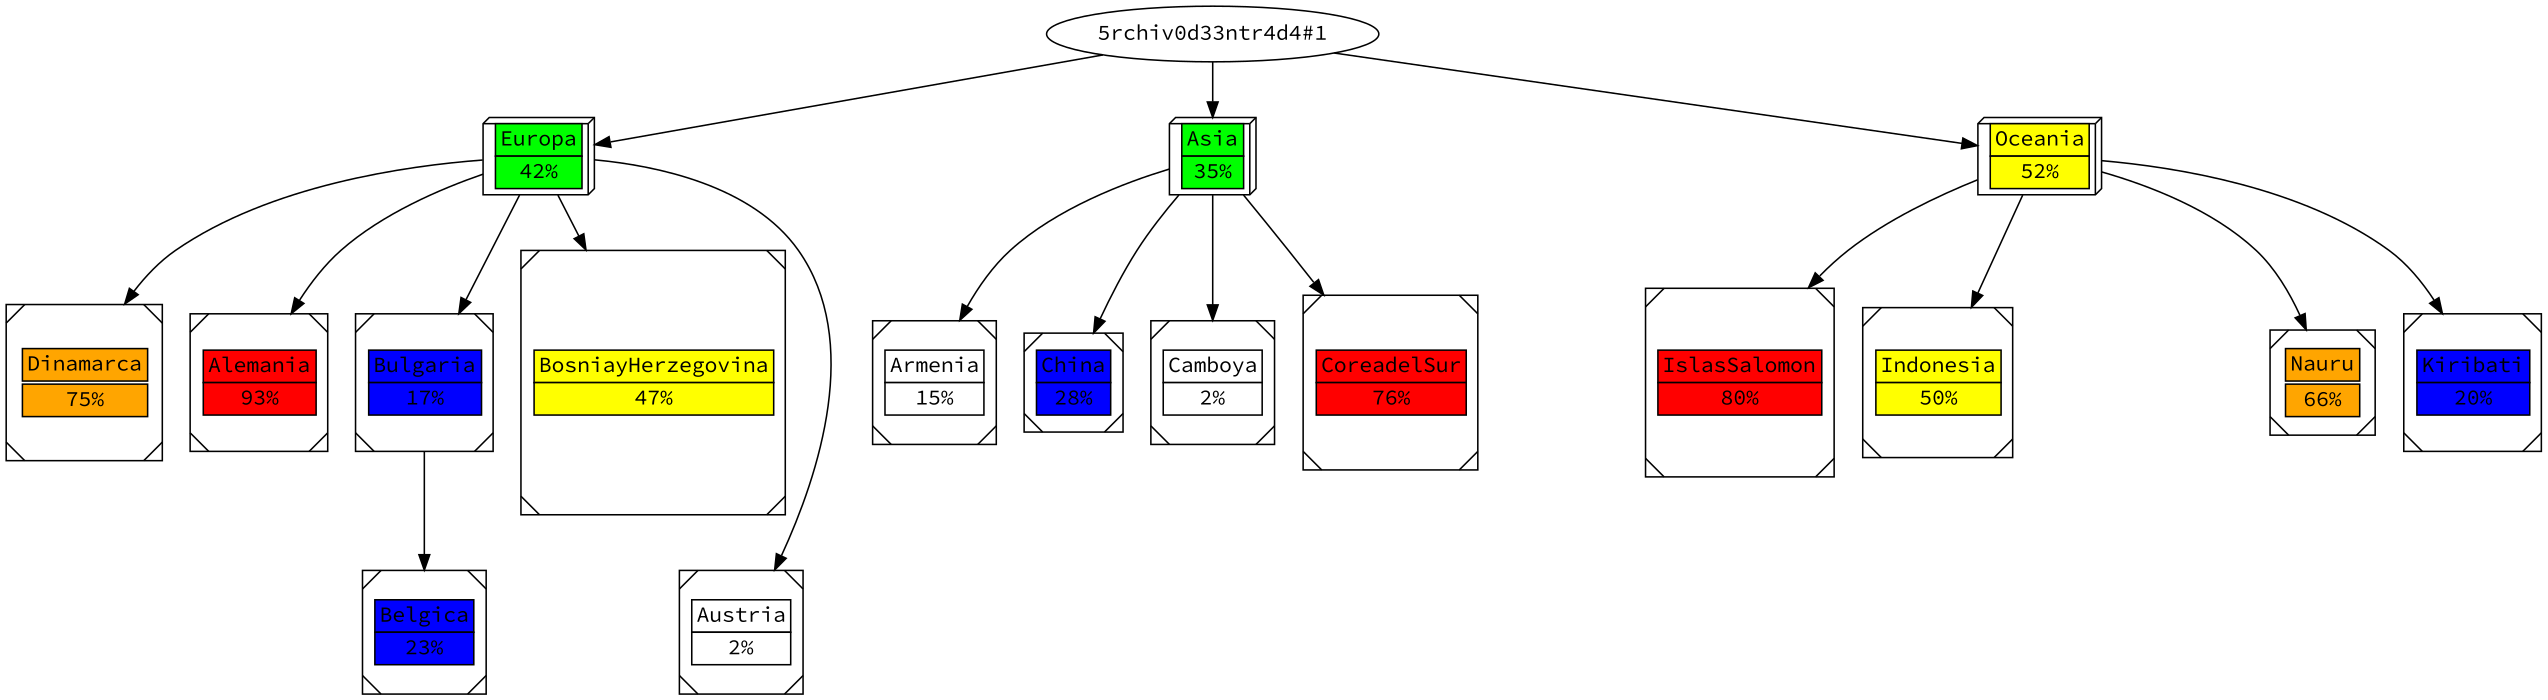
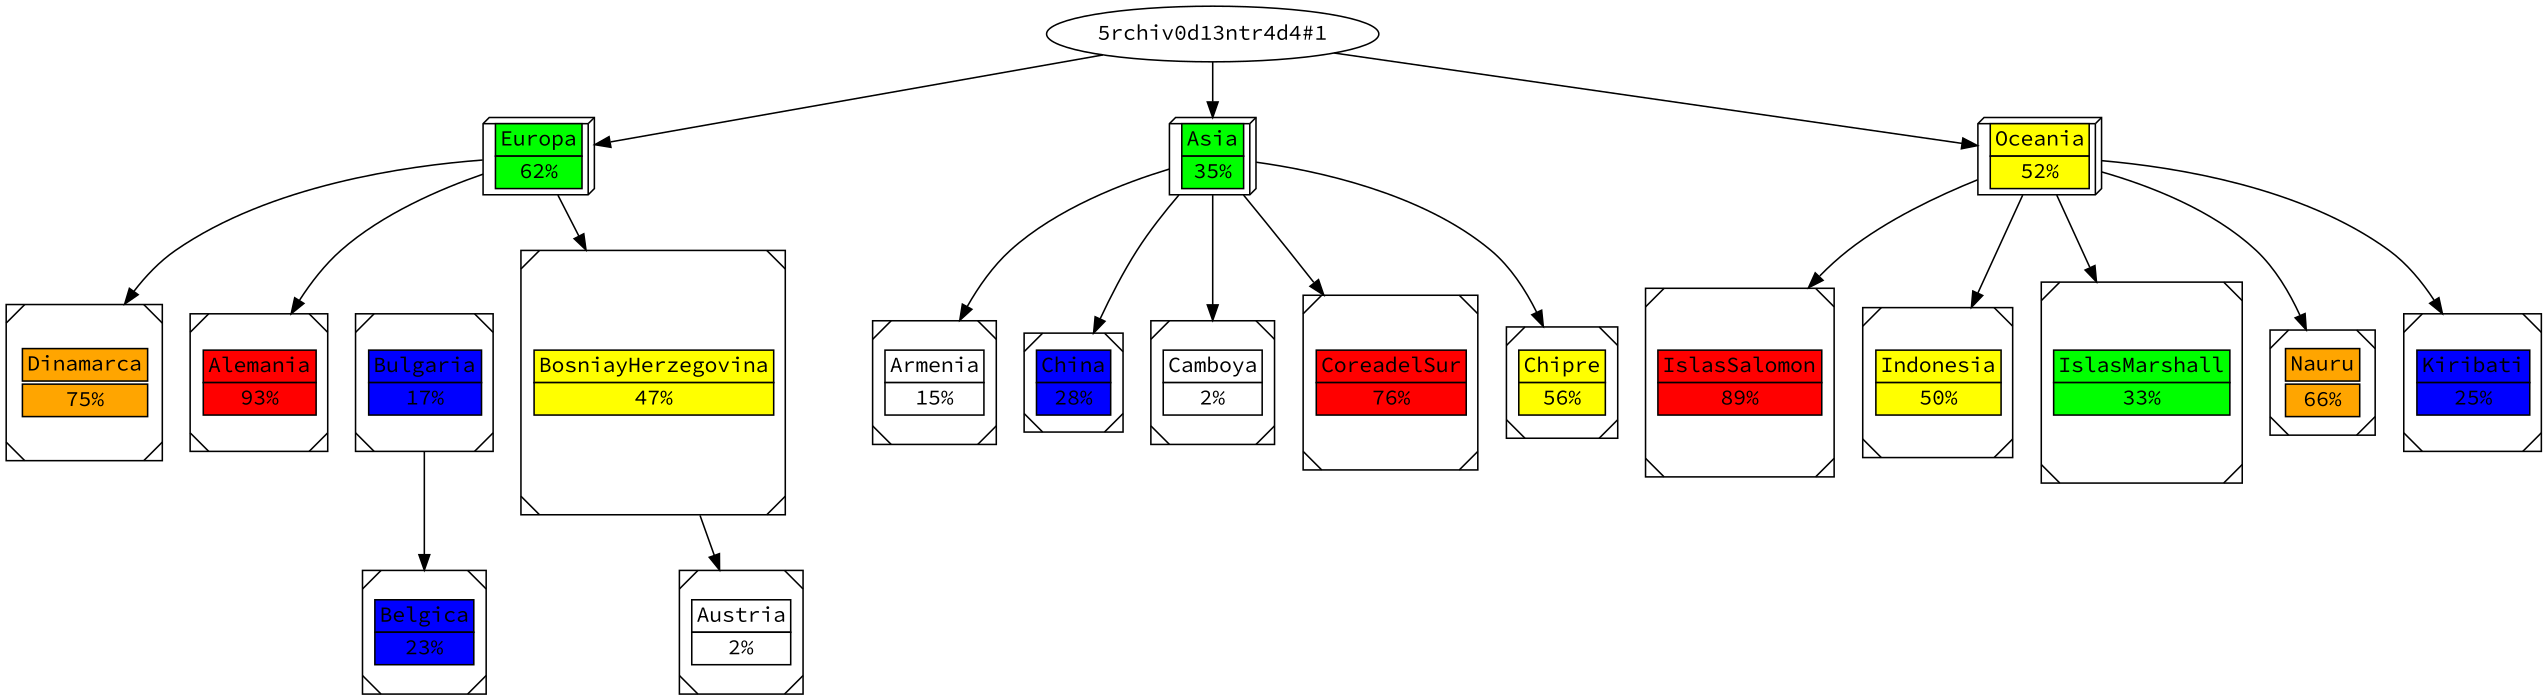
  digraph {
    fontname="Source Code Pro"
    node [fontname="Source Code Pro" shape=Msquare]
    edge [fontname="Source Code Pro"]
-   n1 [label=<<table border="0" cellborder="1" cellspacing="0"><tr><td bgcolor="green">Europa</td></tr><tr><td bgcolor="green">42%</td></tr></table>> shape=box3d]
+   n1 [label=<<table border="0" cellborder="1" cellspacing="0"><tr><td bgcolor="green">Europa</td></tr><tr><td bgcolor="green">62%</td></tr></table>> shape=box3d]
    n2 [label=<<table border="0" cellborder="1" ellspacing="0"><tr><td bgcolor="orange">Dinamarca</td></tr><tr><td bgcolor="orange">75%</td></tr></table>>]
    n3 [label=<<table border="0" cellborder="1" cellspacing="0"><tr><td bgcolor="red">Alemania</td></tr><tr><td bgcolor="red">93%</td></tr></table>>]
    n4 [label=<<table border="0" cellborder="1" cellspacing="0"><tr><td bgcolor="blue">Bulgaria</td></tr><tr><td bgcolor="blue">17%</td></tr></table>>]
    n5 [label=<<table border="0" cellborder="1" cellspacing="0"><tr><td bgcolor="yellow">BosniayHerzegovina</td></tr><tr><td bgcolor="yellow">47%</td></tr></table>>]
    n6 [label=<<table border="0" cellborder="1" cellspacing="0"><tr><td bgcolor="white">Austria</td></tr><tr><td bgcolor="white">2%</td></tr></table>>]
-   "5rchiv0d33ntr4d4#1" [shape=""]
+   "5rchiv0d33ntr4d4#1" [label="5rchiv0d13ntr4d4#1" shape=""]
    n8 [label=<<table border="0" cellborder="1" cellspacing="0"><tr><td bgcolor="green">Asia</td></tr><tr><td bgcolor="green">35%</td></tr></table>> shape=box3d]
    n9 [label=<<table border="0" cellborder="1" cellspacing="0"><tr><td bgcolor="yellow">Oceania</td></tr><tr><td bgcolor="yellow">52%</td></tr></table>> shape=box3d]
    n10 [label=<<table border="0" cellborder="1" cellspacing="0"><tr><td bgcolor="white">Armenia</td></tr><tr><td bgcolor="white">15%</td></tr></table>>]
    n11 [label=<<table border="0" cellborder="1" cellspacing="0"><tr><td bgcolor="blue">China</td></tr><tr><td bgcolor="blue">28%</td></tr></table>>]
    n12 [label=<<table border="0" cellborder="1" cellspacing="0"><tr><td bgcolor="white">Camboya</td></tr><tr><td bgcolor="white">2%</td></tr></table>>]
    n13 [label=<<table border="0" cellborder="1" cellspacing="0"><tr><td bgcolor="red">CoreadelSur</td></tr><tr><td bgcolor="red">76%</td></tr></table>>]
-   n15 [label=<<table border="0" cellborder="1" cellspacing="0"><tr><td bgcolor="red">IslasSalomon</td></tr><tr><td bgcolor="red">80%</td></tr></table>>]
+   n14 [label=<<table border="0" cellborder="1" cellspacing="0"><tr><td bgcolor="yellow">Chipre</td></tr><tr><td bgcolor="yellow">56%</td></tr></table>>]
+   n15 [label=<<table border="0" cellborder="1" cellspacing="0"><tr><td bgcolor="red">IslasSalomon</td></tr><tr><td bgcolor="red">89%</td></tr></table>>]
    n16 [label=<<table border="0" cellborder="1" cellspacing="0"><tr><td bgcolor="yellow">Indonesia</td></tr><tr><td bgcolor="yellow">50%</td></tr></table>>]
+   n17 [label=<<table border="0" cellborder="1" cellspacing="0"><tr><td bgcolor="green">IslasMarshall</td></tr><tr><td bgcolor="green">33%</td></tr></table>>]
    n18 [label=<<table border="0" cellborder="1" ellspacing="0"><tr><td bgcolor="orange">Nauru</td></tr><tr><td bgcolor="orange">66%</td></tr></table>>]
-   n19 [label=<<table border="0" cellborder="1" cellspacing="0"><tr><td bgcolor="blue">Kiribati</td></tr><tr><td bgcolor="blue">20%</td></tr></table>>]
+   n19 [label=<<table border="0" cellborder="1" cellspacing="0"><tr><td bgcolor="blue">Kiribati</td></tr><tr><td bgcolor="blue">25%</td></tr></table>>]
    n20 [label=<<table border="0" cellborder="1" cellspacing="0"><tr><td bgcolor="blue">Belgica</td></tr><tr><td bgcolor="blue">23%</td></tr></table>>]
    n1 -> n2
    n1 -> n3
-   n1 -> n4
    n1 -> n5
-   n1 -> n6
+   n5 -> n6
    n4 -> n20
    "5rchiv0d33ntr4d4#1" -> n1
    "5rchiv0d33ntr4d4#1" -> n8
    "5rchiv0d33ntr4d4#1" -> n9
    n8 -> n10
    n8 -> n11
    n8 -> n12
    n8 -> n13
+   n8 -> n14
    n9 -> n15
    n9 -> n16
+   n9 -> n17
    n9 -> n18
    n9 -> n19
  }
